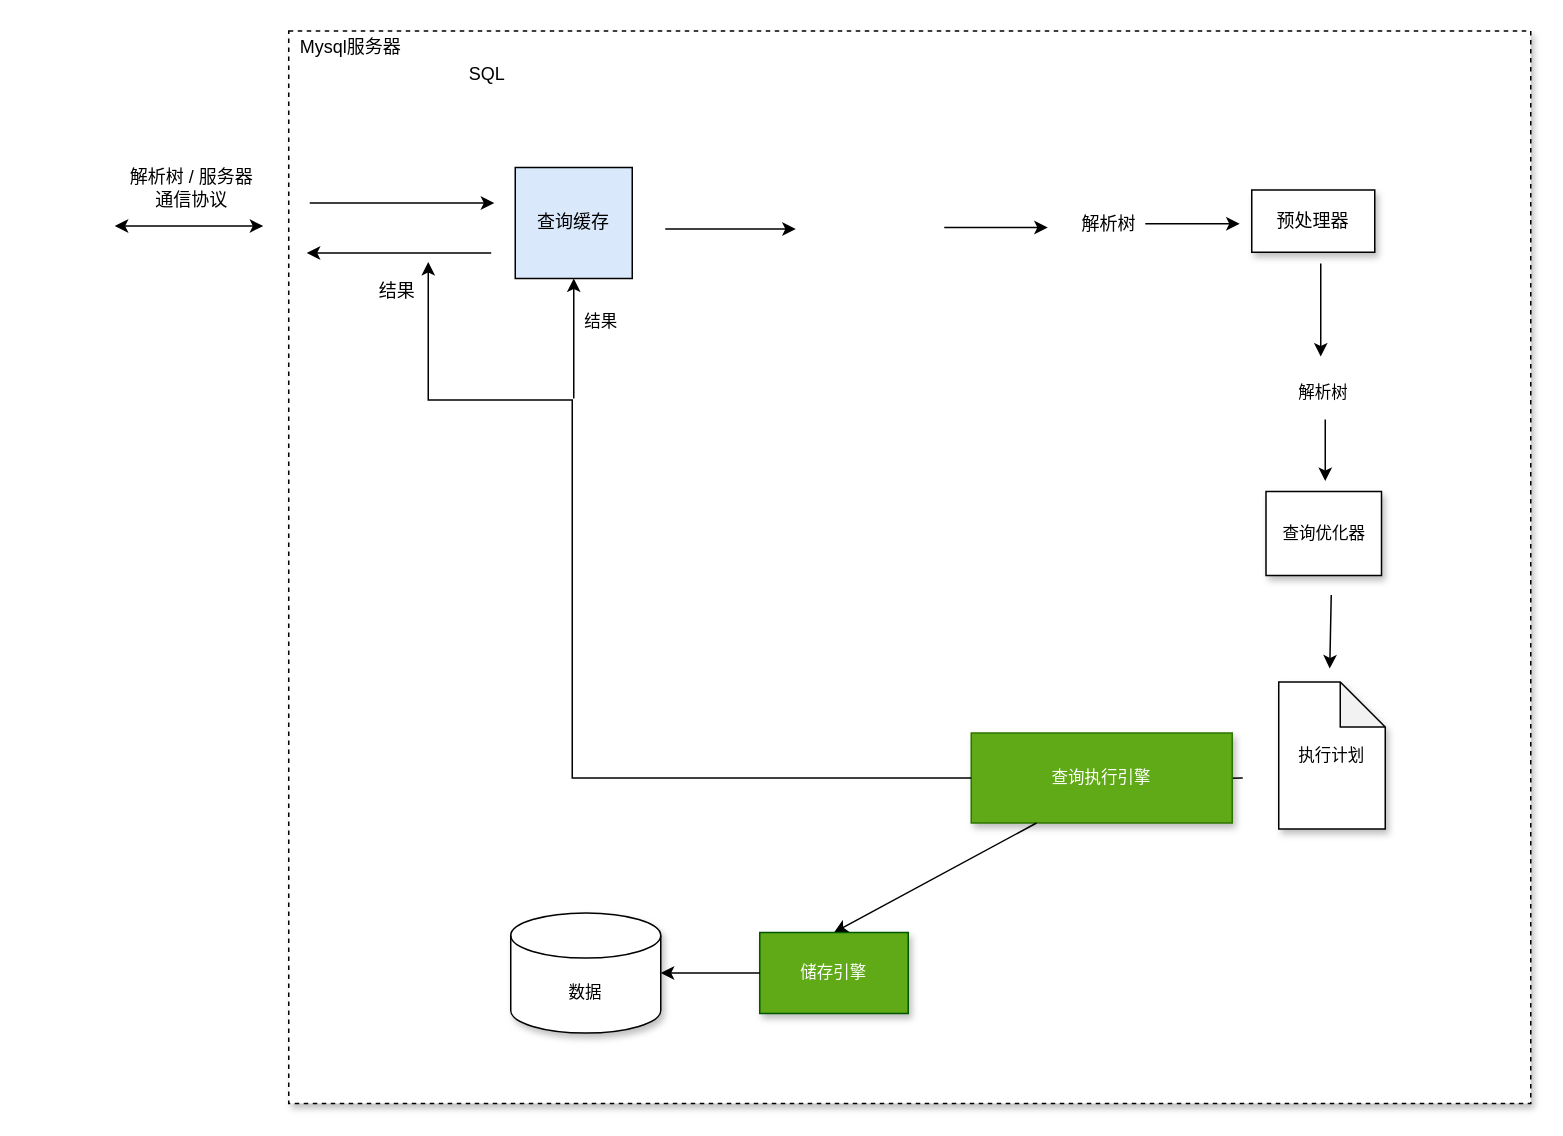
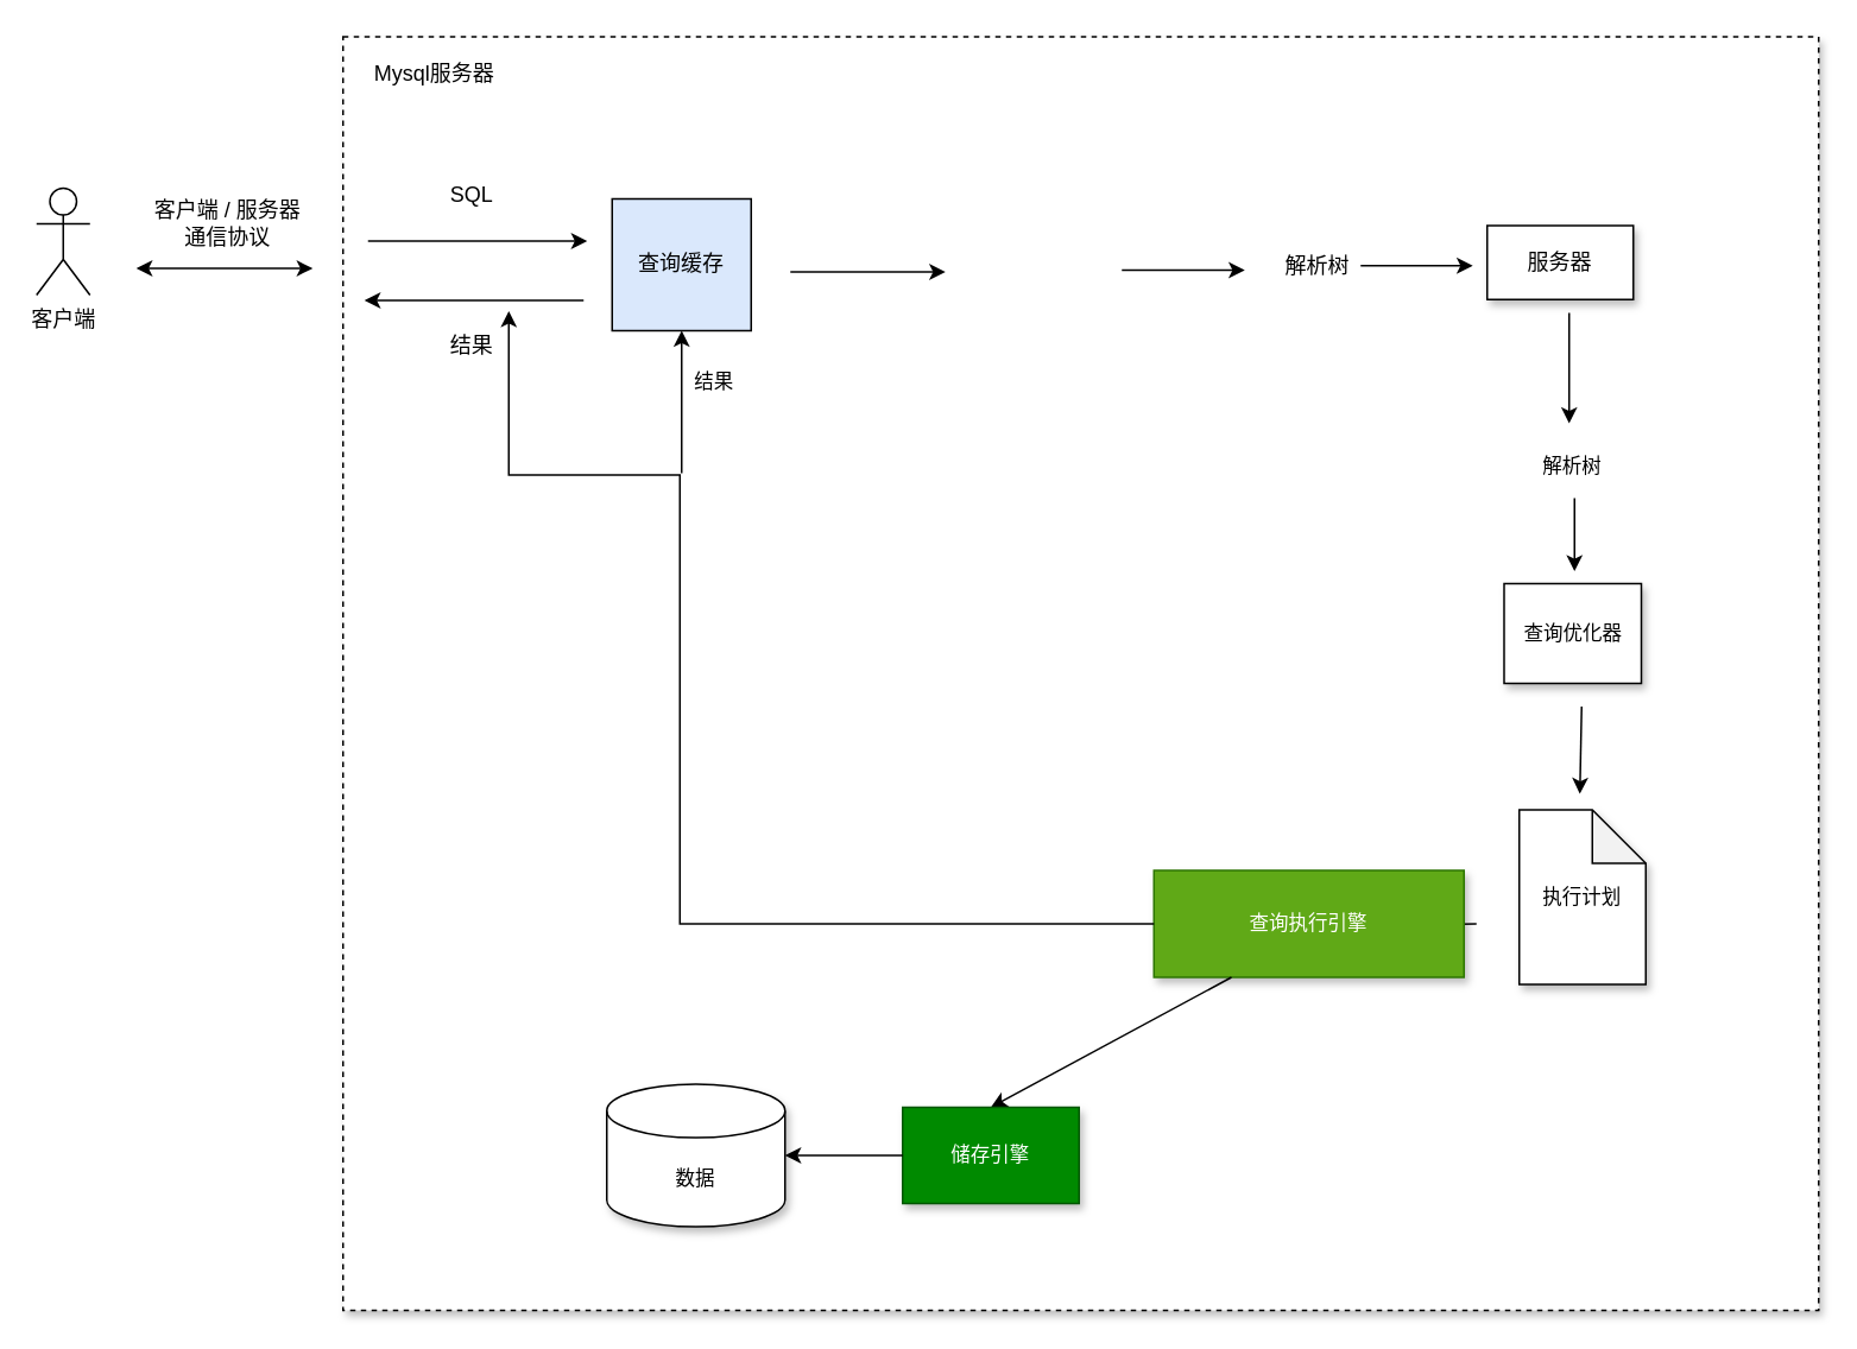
  <mxCell id="0" />
  <mxCell id="1" parent="0" />
  <mxCell id="2" value="" style="rounded=0;whiteSpace=wrap;html=1;dashed=1;gradientColor=none;shadow=1;" vertex="1" parent="1"><mxGeometry x="192" y="20" width="828" height="715" as="geometry" /></mxCell>
+ <mxCell id="3" value="客户端" style="shape=umlActor;verticalLabelPosition=bottom;verticalAlign=top;html=1;outlineConnect=0;" vertex="1" parent="1"><mxGeometry x="20" y="105" width="30" height="60" as="geometry" /></mxCell>
  <mxCell id="4" value="" style="endArrow=classic;startArrow=classic;html=1;" edge="1" parent="1"><mxGeometry width="50" height="50" relative="1" as="geometry"><mxPoint x="76" y="150" as="sourcePoint" /><mxPoint x="175" y="150" as="targetPoint" /></mxGeometry></mxCell>
- <mxCell id="5" value="解析树 / 服务器&lt;br&gt;通信协议" style="text;html=1;align=center;verticalAlign=middle;resizable=0;points=[];autosize=1;strokeColor=none;fillColor=none;" vertex="1" parent="1"><mxGeometry x="81" y="109" width="92" height="32" as="geometry" /></mxCell>
- <mxCell id="6" value="Mysql服务器" style="text;html=1;align=center;verticalAlign=middle;resizable=0;points=[];autosize=1;strokeColor=none;fillColor=none;" vertex="1" parent="1"><mxGeometry x="194" y="22" width="77" height="18" as="geometry" /></mxCell>
+ <mxCell id="5" value="客户端 / 服务器&lt;br&gt;通信协议" style="text;html=1;align=center;verticalAlign=middle;resizable=0;points=[];autosize=1;strokeColor=none;fillColor=none;" vertex="1" parent="1"><mxGeometry x="81" y="109" width="92" height="32" as="geometry" /></mxCell>
+ <mxCell id="6" value="Mysql服务器" style="text;html=1;align=center;verticalAlign=middle;resizable=0;points=[];autosize=1;strokeColor=none;fillColor=none;" vertex="1" parent="1"><mxGeometry x="204" y="32" width="77" height="18" as="geometry" /></mxCell>
  <mxCell id="7" value="" style="endArrow=classic;html=1;rounded=0;sketch=0;" edge="1" parent="1"><mxGeometry width="50" height="50" relative="1" as="geometry"><mxPoint x="206" y="134.66" as="sourcePoint" /><mxPoint x="329" y="134.66" as="targetPoint" /></mxGeometry></mxCell>
- <mxCell id="8" value="SQL" style="text;html=1;align=center;verticalAlign=middle;resizable=0;points=[];autosize=1;strokeColor=none;fillColor=none;" vertex="1" parent="1"><mxGeometry x="307" y="40" width="34" height="18" as="geometry" /></mxCell>
+ <mxCell id="8" value="SQL" style="text;html=1;align=center;verticalAlign=middle;resizable=0;points=[];autosize=1;strokeColor=none;fillColor=none;" vertex="1" parent="1"><mxGeometry x="247" y="100" width="34" height="18" as="geometry" /></mxCell>
  <mxCell id="9" value="查询缓存" style="rounded=0;whiteSpace=wrap;html=1;fillColor=#dae8fc;" vertex="1" parent="1"><mxGeometry x="343" y="111" width="78" height="74" as="geometry" /></mxCell>
  <mxCell id="10" value="" style="endArrow=none;html=1;rounded=0;sketch=0;endFill=0;startArrow=classic;startFill=1;" edge="1" parent="1"><mxGeometry width="50" height="50" relative="1" as="geometry"><mxPoint x="204" y="168" as="sourcePoint" /><mxPoint x="327" y="168" as="targetPoint" /></mxGeometry></mxCell>
  <mxCell id="11" value="结果" style="text;html=1;align=center;verticalAlign=middle;resizable=0;points=[];autosize=1;strokeColor=none;fillColor=none;" vertex="1" parent="1"><mxGeometry x="247" y="185" width="34" height="18" as="geometry" /></mxCell>
  <mxCell id="12" value="" style="endArrow=classic;html=1;rounded=0;sketch=0;" edge="1" parent="1"><mxGeometry width="50" height="50" relative="1" as="geometry"><mxPoint x="443" y="152" as="sourcePoint" /><mxPoint x="530" y="152" as="targetPoint" /></mxGeometry></mxCell>
  <mxCell id="13" value="Untitled Layer" parent="0" />
  <mxCell id="14" value="" style="endArrow=classic;html=1;rounded=0;sketch=0;" edge="1" parent="13"><mxGeometry width="50" height="50" relative="1" as="geometry"><mxPoint x="629" y="151" as="sourcePoint" /><mxPoint x="698" y="151" as="targetPoint" /></mxGeometry></mxCell>
  <mxCell id="15" value="解析树" style="text;html=1;strokeColor=none;fillColor=none;align=center;verticalAlign=middle;whiteSpace=wrap;rounded=0;shadow=1;" vertex="1" parent="13"><mxGeometry x="709" y="134" width="60" height="30" as="geometry" /></mxCell>
- <mxCell id="16" value="预处理器" style="rounded=0;whiteSpace=wrap;html=1;shadow=1;gradientColor=none;" vertex="1" parent="13"><mxGeometry x="834" y="126" width="82" height="41.5" as="geometry" /></mxCell>
+ <mxCell id="16" value="服务器" style="rounded=0;whiteSpace=wrap;html=1;shadow=1;gradientColor=none;" vertex="1" parent="13"><mxGeometry x="834" y="126" width="82" height="41.5" as="geometry" /></mxCell>
  <mxCell id="17" value="" style="endArrow=classic;html=1;rounded=0;sketch=0;exitX=0.534;exitY=0.179;exitDx=0;exitDy=0;exitPerimeter=0;entryX=0.61;entryY=0.179;entryDx=0;entryDy=0;entryPerimeter=0;" edge="1" parent="13"><mxGeometry width="50" height="50" relative="1" as="geometry"><mxPoint x="763.002" y="148.501" as="sourcePoint" /><mxPoint x="825.93" y="148.501" as="targetPoint" /></mxGeometry></mxCell>
  <mxCell id="18" value="" style="endArrow=classic;html=1;rounded=0;labelBackgroundColor=default;sketch=0;fontFamily=Helvetica;fontSize=11;fontColor=default;strokeColor=default;shape=connector;" edge="1" parent="13"><mxGeometry width="50" height="50" relative="1" as="geometry"><mxPoint x="880" y="175" as="sourcePoint" /><mxPoint x="880" y="237" as="targetPoint" /></mxGeometry></mxCell>
  <mxCell id="19" value="解析树" style="text;html=1;strokeColor=none;fillColor=none;align=center;verticalAlign=middle;whiteSpace=wrap;rounded=0;shadow=1;fontFamily=Helvetica;fontSize=11;fontColor=default;" vertex="1" parent="13"><mxGeometry x="852" y="246" width="60" height="30" as="geometry" /></mxCell>
  <mxCell id="20" value="" style="endArrow=classic;html=1;rounded=0;labelBackgroundColor=default;sketch=0;fontFamily=Helvetica;fontSize=11;fontColor=default;strokeColor=default;shape=connector;" edge="1" parent="13"><mxGeometry width="50" height="50" relative="1" as="geometry"><mxPoint x="883" y="279" as="sourcePoint" /><mxPoint x="883" y="320" as="targetPoint" /></mxGeometry></mxCell>
  <mxCell id="21" value="查询优化器" style="whiteSpace=wrap;html=1;shadow=1;fontFamily=Helvetica;fontSize=11;fontColor=default;gradientColor=none;" vertex="1" parent="13"><mxGeometry x="843.5" y="327" width="77" height="56" as="geometry" /></mxCell>
  <mxCell id="22" value="" style="endArrow=classic;html=1;rounded=0;labelBackgroundColor=default;sketch=0;fontFamily=Helvetica;fontSize=11;fontColor=default;strokeColor=default;shape=connector;" edge="1" parent="13"><mxGeometry width="50" height="50" relative="1" as="geometry"><mxPoint x="887" y="396" as="sourcePoint" /><mxPoint x="886" y="445" as="targetPoint" /></mxGeometry></mxCell>
  <mxCell id="23" value="执行计划" style="shape=note;whiteSpace=wrap;html=1;backgroundOutline=1;darkOpacity=0.05;shadow=1;fontFamily=Helvetica;fontSize=11;fontColor=default;gradientColor=none;" vertex="1" parent="13"><mxGeometry x="852" y="454" width="71" height="98" as="geometry" /></mxCell>
  <mxCell id="24" value="" style="endArrow=classic;html=1;rounded=0;labelBackgroundColor=default;sketch=0;fontFamily=Helvetica;fontSize=11;fontColor=default;strokeColor=default;shape=connector;" edge="1" parent="13"><mxGeometry width="50" height="50" relative="1" as="geometry"><mxPoint x="828" y="518" as="sourcePoint" /><mxPoint x="717" y="520" as="targetPoint" /></mxGeometry></mxCell>
  <mxCell id="25" value="查询执行引擎" style="rounded=0;whiteSpace=wrap;html=1;shadow=1;fontFamily=Helvetica;fontSize=11;fillColor=#60a917;fontColor=#ffffff;strokeColor=#2D7600;" vertex="1" parent="13"><mxGeometry x="647" y="488" width="174" height="60" as="geometry" /></mxCell>
  <mxCell id="26" value="" style="endArrow=classic;html=1;rounded=0;labelBackgroundColor=default;sketch=0;fontFamily=Helvetica;fontSize=11;fontColor=default;strokeColor=default;shape=connector;exitX=0;exitY=0.5;exitDx=0;exitDy=0;" edge="1" parent="13" source="25"><mxGeometry width="50" height="50" relative="1" as="geometry"><mxPoint x="348" y="437" as="sourcePoint" /><mxPoint x="285" y="174" as="targetPoint" /><Array as="points"><mxPoint x="381" y="518" /><mxPoint x="381" y="266" /><mxPoint x="285" y="266" /></Array></mxGeometry></mxCell>
  <mxCell id="27" value="" style="endArrow=classic;html=1;rounded=0;labelBackgroundColor=default;sketch=0;fontFamily=Helvetica;fontSize=11;fontColor=default;strokeColor=default;shape=connector;entryX=0.5;entryY=1;entryDx=0;entryDy=0;" edge="1" parent="13" target="9"><mxGeometry width="50" height="50" relative="1" as="geometry"><mxPoint x="382" y="265" as="sourcePoint" /><mxPoint x="526" y="308" as="targetPoint" /></mxGeometry></mxCell>
  <mxCell id="28" value="结果" style="text;html=1;align=center;verticalAlign=middle;resizable=0;points=[];autosize=1;strokeColor=none;fillColor=none;fontSize=11;fontFamily=Helvetica;fontColor=default;" vertex="1" parent="13"><mxGeometry x="384" y="205" width="32" height="17" as="geometry" /></mxCell>
  <mxCell id="29" value="" style="endArrow=classic;html=1;rounded=0;labelBackgroundColor=default;sketch=0;fontFamily=Helvetica;fontSize=11;fontColor=default;strokeColor=default;shape=connector;exitX=0.25;exitY=1;exitDx=0;exitDy=0;entryX=0.5;entryY=0;entryDx=0;entryDy=0;" edge="1" parent="13" source="25" target="30"><mxGeometry width="50" height="50" relative="1" as="geometry"><mxPoint x="552" y="646" as="sourcePoint" /><mxPoint x="621" y="589" as="targetPoint" /></mxGeometry></mxCell>
- <mxCell id="30" value="储存引擎" style="rounded=0;whiteSpace=wrap;html=1;shadow=1;fontFamily=Helvetica;fontSize=11;fontColor=#ffffff;fillColor=#60a917;strokeColor=#005700;" vertex="1" parent="13"><mxGeometry x="506" y="621" width="99" height="54" as="geometry" /></mxCell>
+ <mxCell id="30" value="储存引擎" style="rounded=0;whiteSpace=wrap;html=1;shadow=1;fontFamily=Helvetica;fontSize=11;fontColor=#ffffff;fillColor=#008a00;strokeColor=#005700;" vertex="1" parent="13"><mxGeometry x="506" y="621" width="99" height="54" as="geometry" /></mxCell>
  <mxCell id="31" value="" style="endArrow=none;html=1;rounded=0;labelBackgroundColor=default;sketch=0;fontFamily=Helvetica;fontSize=11;fontColor=default;strokeColor=default;shape=connector;exitX=1;exitY=0.5;exitDx=0;exitDy=0;exitPerimeter=0;entryX=0;entryY=0.5;entryDx=0;entryDy=0;startArrow=classic;startFill=1;endFill=0;" edge="1" parent="13" source="32" target="30"><mxGeometry width="50" height="50" relative="1" as="geometry"><mxPoint x="553" y="776" as="sourcePoint" /><mxPoint x="627" y="703" as="targetPoint" /></mxGeometry></mxCell>
  <mxCell id="32" value="数据" style="shape=cylinder3;whiteSpace=wrap;html=1;boundedLbl=1;backgroundOutline=1;size=15;shadow=1;fontFamily=Helvetica;fontSize=11;fontColor=default;gradientColor=none;" vertex="1" parent="13"><mxGeometry x="340" y="608" width="100" height="80" as="geometry" /></mxCell>
